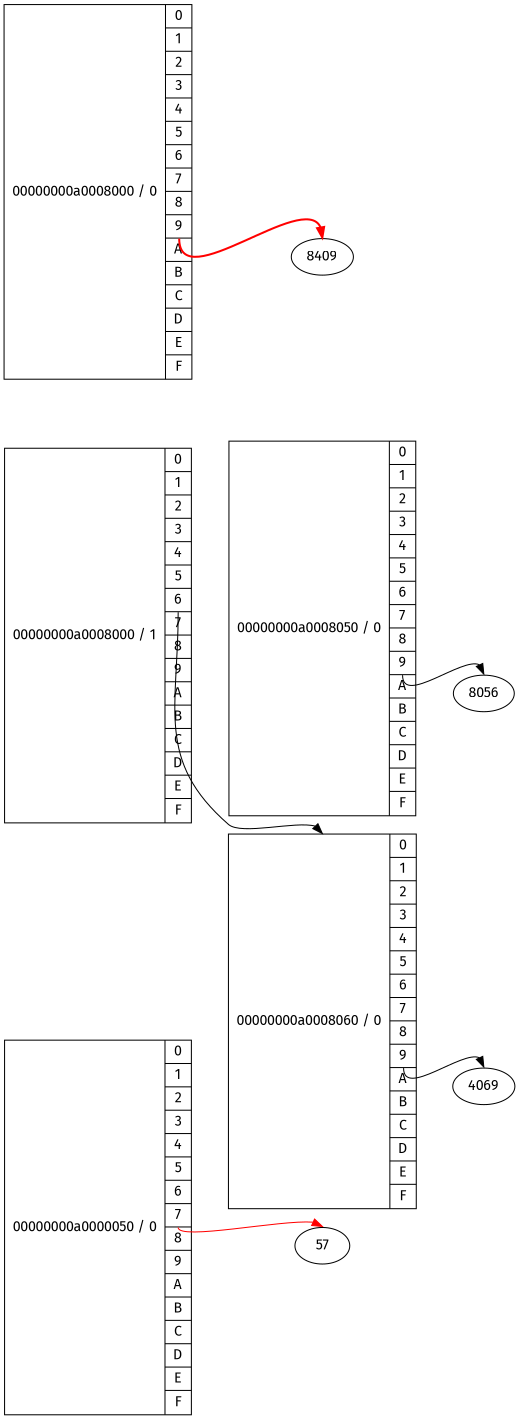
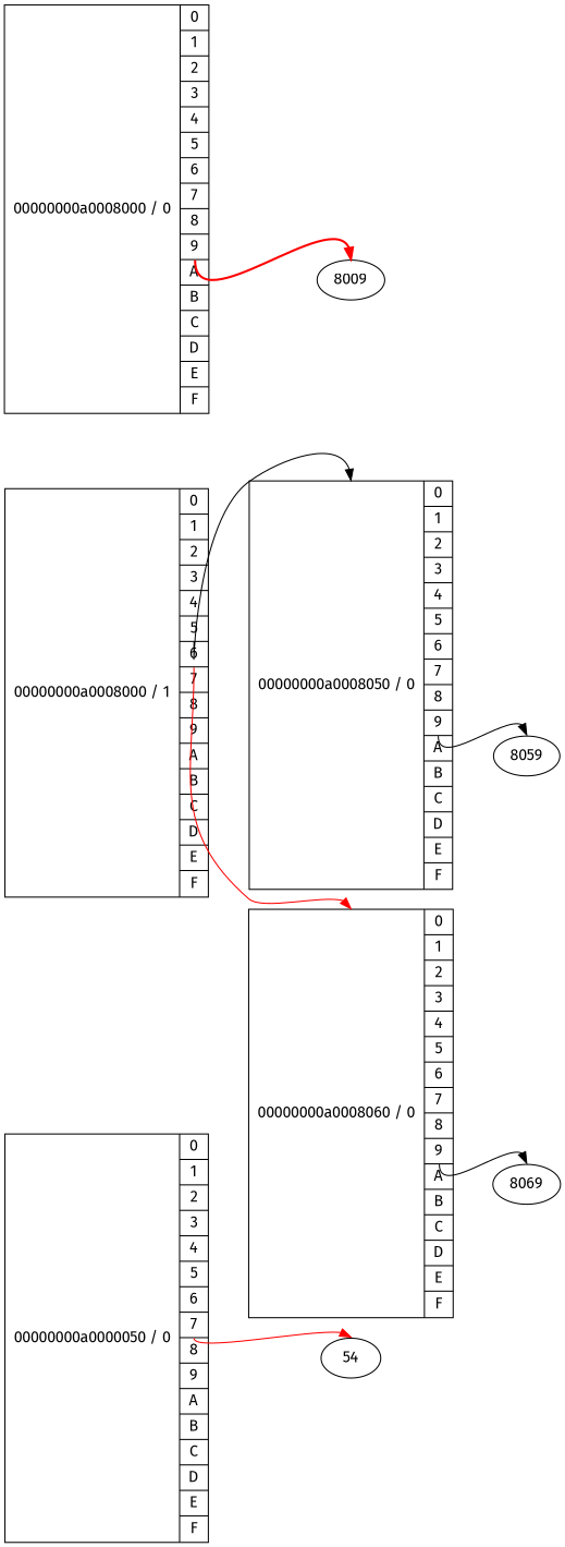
  digraph {
    fontname="Fira Sans"
    rankdir=LR
    node [fontname="Fira Sans" shape=record]
    edge [fontname="Fira Sans" headport=n tailport="9:s"]
    n1 [label="{00000000a0000050 / 0|{<0>0|<1>1|<2>2|<3>3|<4>4|<5>5|<6>6|<7>7|<8>8|<9>9|<A>A|<B>B|<C>C|<D>D|<E>E|<F>F}}"]
-   57 [shape=""]
+   57 [label=54 shape=""]
    n3 [label="{00000000a0008000 / 1|{<0>0|<1>1|<2>2|<3>3|<4>4|<5>5|<6>6|<7>7|<8>8|<9>9|<A>A|<B>B|<C>C|<D>D|<E>E|<F>F}}"]
    n4 [label="{00000000a0008050 / 0|{<0>0|<1>1|<2>2|<3>3|<4>4|<5>5|<6>6|<7>7|<8>8|<9>9|<A>A|<B>B|<C>C|<D>D|<E>E|<F>F}}"]
    n5 [label="{00000000a0008060 / 0|{<0>0|<1>1|<2>2|<3>3|<4>4|<5>5|<6>6|<7>7|<8>8|<9>9|<A>A|<B>B|<C>C|<D>D|<E>E|<F>F}}"]
    n6 [label="{00000000a0008000 / 0|{<0>0|<1>1|<2>2|<3>3|<4>4|<5>5|<6>6|<7>7|<8>8|<9>9|<A>A|<B>B|<C>C|<D>D|<E>E|<F>F}}"]
-   8009 [label=8409 shape=""]
-   8059 [label=8056 shape=""]
-   8069 [label=4069 shape=""]
+   8009 [shape=""]
+   8059 [shape=""]
+   8069 [shape=""]
    n1 -> 57 [color=red tailport="7:s"]
-   n3 -> n5 [tailport="6:s"]
+   n3 -> n4 [tailport="5:s"]
+   n3 -> n5 [tailport="6:s" color=red]
    n4 -> 8059
    n5 -> 8069
    n6 -> 8009 [color=red penwidth=2]
  }
